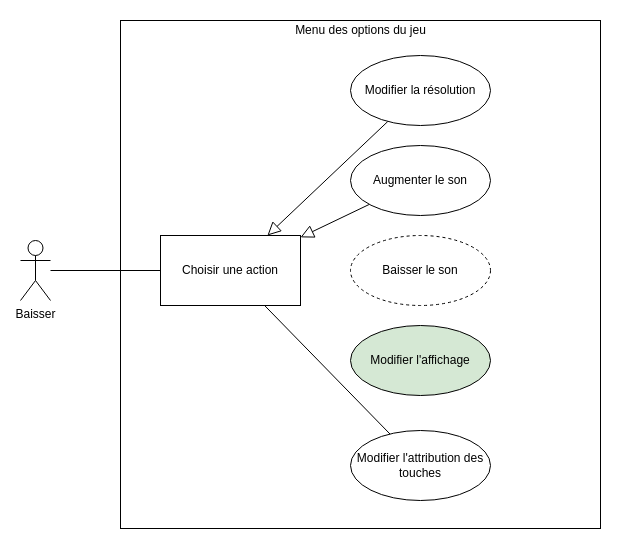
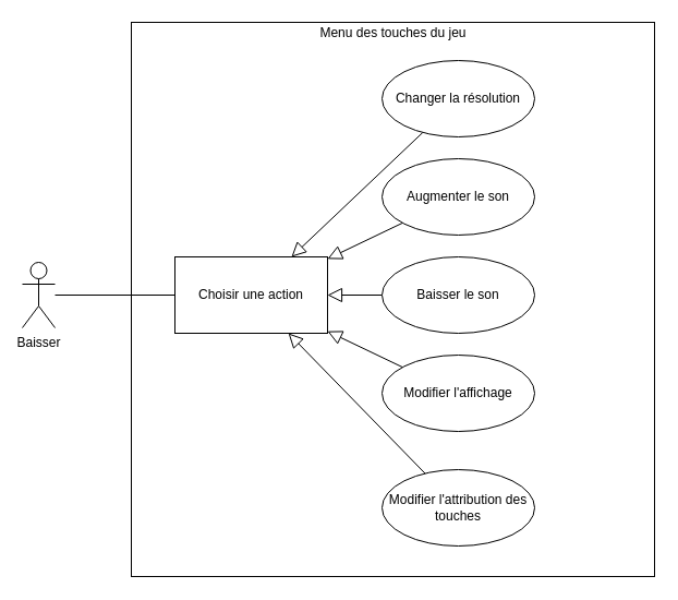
  <mxCell id="0" />
  <mxCell id="1" parent="0" />
  <mxCell id="2" value="" style="html=1;" parent="1" vertex="1"><mxGeometry x="120" y="20" width="480" height="508" as="geometry" /></mxCell>
  <mxCell id="3" style="edgeStyle=none;rounded=0;orthogonalLoop=1;jettySize=auto;html=1;endArrow=none;endFill=0;endSize=11;" parent="1" source="4" target="16" edge="1"><mxGeometry relative="1" as="geometry" /></mxCell>
  <mxCell id="4" value="Baisser" style="shape=umlActor;verticalLabelPosition=bottom;verticalAlign=top;html=1;outlineConnect=0;" parent="1" vertex="1"><mxGeometry x="20" y="240" width="30" height="60" as="geometry" /></mxCell>
  <mxCell id="5" style="rounded=0;orthogonalLoop=1;jettySize=auto;html=1;endArrow=block;endFill=0;endSize=11;" parent="1" source="6" target="16" edge="1"><mxGeometry relative="1" as="geometry" /></mxCell>
- <mxCell id="6" value="Modifier la résolution" style="ellipse;whiteSpace=wrap;html=1;" parent="1" vertex="1"><mxGeometry x="350" y="55" width="140" height="70" as="geometry" /></mxCell>
- <mxCell id="8" value="Modifier l'affichage" style="ellipse;whiteSpace=wrap;html=1;fillColor=#d5e8d4;" parent="1" vertex="1"><mxGeometry x="350" y="325" width="140" height="70" as="geometry" /></mxCell>
+ <mxCell id="6" value="Changer la résolution" style="ellipse;whiteSpace=wrap;html=1;" parent="1" vertex="1"><mxGeometry x="350" y="55" width="140" height="70" as="geometry" /></mxCell>
+ <mxCell id="7" style="edgeStyle=none;rounded=0;orthogonalLoop=1;jettySize=auto;html=1;endArrow=block;endFill=0;endSize=11;" parent="1" source="8" target="16" edge="1"><mxGeometry relative="1" as="geometry" /></mxCell>
+ <mxCell id="8" value="Modifier l'affichage" style="ellipse;whiteSpace=wrap;html=1;" parent="1" vertex="1"><mxGeometry x="350" y="325" width="140" height="70" as="geometry" /></mxCell>
  <mxCell id="9" style="edgeStyle=none;rounded=0;orthogonalLoop=1;jettySize=auto;html=1;endArrow=block;endFill=0;endSize=11;" parent="1" source="10" target="16" edge="1"><mxGeometry relative="1" as="geometry" /></mxCell>
  <mxCell id="10" value="Augmenter le son" style="ellipse;whiteSpace=wrap;html=1;" parent="1" vertex="1"><mxGeometry x="350" y="145" width="140" height="70" as="geometry" /></mxCell>
- <mxCell id="12" value="Baisser le son" style="ellipse;whiteSpace=wrap;html=1;dashed=1;" parent="1" vertex="1"><mxGeometry x="350" y="235" width="140" height="70" as="geometry" /></mxCell>
- <mxCell id="13" style="edgeStyle=none;rounded=0;orthogonalLoop=1;jettySize=auto;html=1;endArrow=none;endFill=0;endSize=11;" parent="1" source="14" target="16" edge="1"><mxGeometry relative="1" as="geometry" /></mxCell>
+ <mxCell id="11" style="edgeStyle=none;rounded=0;orthogonalLoop=1;jettySize=auto;html=1;endArrow=block;endFill=0;endSize=11;" parent="1" source="12" target="16" edge="1"><mxGeometry relative="1" as="geometry" /></mxCell>
+ <mxCell id="12" value="Baisser le son" style="ellipse;whiteSpace=wrap;html=1;" parent="1" vertex="1"><mxGeometry x="350" y="235" width="140" height="70" as="geometry" /></mxCell>
+ <mxCell id="13" style="edgeStyle=none;rounded=0;orthogonalLoop=1;jettySize=auto;html=1;endArrow=block;endFill=0;endSize=11;" parent="1" source="14" target="16" edge="1"><mxGeometry relative="1" as="geometry" /></mxCell>
  <mxCell id="14" value="Modifier l'attribution des touches" style="ellipse;whiteSpace=wrap;html=1;" parent="1" vertex="1"><mxGeometry x="350" y="430" width="140" height="70" as="geometry" /></mxCell>
- <mxCell id="15" value="Menu des options du jeu" style="text;html=1;align=center;verticalAlign=middle;resizable=0;points=[];autosize=1;" parent="1" vertex="1"><mxGeometry x="285" y="20" width="150" height="20" as="geometry" /></mxCell>
+ <mxCell id="15" value="Menu des touches du jeu" style="text;html=1;align=center;verticalAlign=middle;resizable=0;points=[];autosize=1;" parent="1" vertex="1"><mxGeometry x="285" y="20" width="150" height="20" as="geometry" /></mxCell>
  <mxCell id="16" value="Choisir une action" style="whiteSpace=wrap;html=1;rounded=0;" parent="1" vertex="1"><mxGeometry x="160" y="235" width="140" height="70" as="geometry" /></mxCell>
